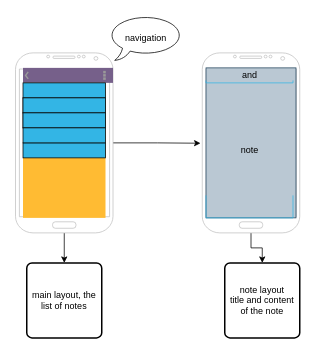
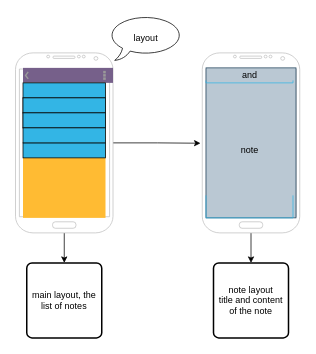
  <mxCell id="0" />
  <mxCell id="1" parent="0" />
  <mxCell id="2" style="edgeStyle=orthogonalEdgeStyle;rounded=0;orthogonalLoop=1;jettySize=auto;html=1;entryX=-0.018;entryY=0.502;entryDx=0;entryDy=0;entryPerimeter=0;" edge="1" parent="1" source="4" target="6"><mxGeometry relative="1" as="geometry" /></mxCell>
  <mxCell id="3" style="edgeStyle=orthogonalEdgeStyle;rounded=0;orthogonalLoop=1;jettySize=auto;html=1;" edge="1" parent="1" source="4" target="20"><mxGeometry relative="1" as="geometry"><mxPoint x="85" y="370" as="targetPoint" /></mxGeometry></mxCell>
  <mxCell id="4" value="" style="verticalLabelPosition=bottom;verticalAlign=top;html=1;shadow=0;dashed=0;strokeWidth=1;shape=mxgraph.android.phone2;strokeColor=#c0c0c0;" vertex="1" parent="1"><mxGeometry x="20" y="70" width="130" height="240" as="geometry" /></mxCell>
  <mxCell id="5" style="edgeStyle=orthogonalEdgeStyle;rounded=0;orthogonalLoop=1;jettySize=auto;html=1;" edge="1" parent="1" source="6" target="21"><mxGeometry relative="1" as="geometry" /></mxCell>
  <mxCell id="6" value="" style="verticalLabelPosition=bottom;verticalAlign=top;html=1;shadow=0;dashed=0;strokeWidth=1;shape=mxgraph.android.phone2;strokeColor=#c0c0c0;" vertex="1" parent="1"><mxGeometry x="269" y="70" width="130" height="240" as="geometry" /></mxCell>
  <mxCell id="7" value="" style="strokeWidth=1;html=1;shadow=0;dashed=0;shape=mxgraph.android.action_bar;fillColor=#76608a;strokeColor=#432D57;strokeWidth=2;fontColor=#ffffff;" vertex="1" parent="1"><mxGeometry x="30" y="90" width="120" height="20" as="geometry" /></mxCell>
- <mxCell id="8" value="navigation" style="whiteSpace=wrap;html=1;shape=mxgraph.basic.oval_callout;direction=east;flipV=0;flipH=0;" vertex="1" parent="1"><mxGeometry x="144" y="20" width="100" height="60" as="geometry" /></mxCell>
+ <mxCell id="8" value="layout" style="whiteSpace=wrap;html=1;shape=mxgraph.basic.oval_callout;direction=east;flipV=0;flipH=0;" vertex="1" parent="1"><mxGeometry x="144" y="20" width="100" height="60" as="geometry" /></mxCell>
  <mxCell id="9" value="" style="verticalLabelPosition=bottom;verticalAlign=top;html=1;shadow=0;dashed=0;strokeWidth=1;shape=rect;fillColor=#33b5e5;" vertex="1" parent="1"><mxGeometry x="30" y="130" width="110" height="20" as="geometry" /></mxCell>
  <mxCell id="10" value="" style="verticalLabelPosition=bottom;verticalAlign=top;html=1;shadow=0;dashed=0;strokeWidth=1;shape=rect;fillColor=#33b5e5;" vertex="1" parent="1"><mxGeometry x="30" y="150" width="110" height="20" as="geometry" /></mxCell>
  <mxCell id="11" value="" style="verticalLabelPosition=bottom;verticalAlign=top;html=1;shadow=0;dashed=0;strokeWidth=1;strokeColor=none;shape=rect;fillColor=#ffbb33;" vertex="1" parent="1"><mxGeometry x="30" y="110" width="110" height="180" as="geometry" /></mxCell>
  <mxCell id="12" value="" style="verticalLabelPosition=bottom;verticalAlign=top;html=1;shadow=0;dashed=0;strokeWidth=1;shape=rect;fillColor=#33b5e5;" vertex="1" parent="1"><mxGeometry x="30" y="110" width="110" height="20" as="geometry" /></mxCell>
  <mxCell id="13" value="" style="verticalLabelPosition=bottom;verticalAlign=top;html=1;shadow=0;dashed=0;strokeWidth=1;shape=rect;fillColor=#33b5e5;" vertex="1" parent="1"><mxGeometry x="30" y="130" width="110" height="20" as="geometry" /></mxCell>
  <mxCell id="14" value="" style="verticalLabelPosition=bottom;verticalAlign=top;html=1;shadow=0;dashed=0;strokeWidth=1;shape=rect;fillColor=#33b5e5;" vertex="1" parent="1"><mxGeometry x="30" y="150" width="110" height="20" as="geometry" /></mxCell>
  <mxCell id="15" value="" style="verticalLabelPosition=bottom;verticalAlign=top;html=1;shadow=0;dashed=0;strokeWidth=1;shape=rect;fillColor=#33b5e5;" vertex="1" parent="1"><mxGeometry x="30" y="190" width="110" height="20" as="geometry" /></mxCell>
  <mxCell id="16" value="" style="verticalLabelPosition=bottom;verticalAlign=top;html=1;shadow=0;dashed=0;strokeWidth=1;shape=rect;fillColor=#33b5e5;" vertex="1" parent="1"><mxGeometry x="30" y="170" width="110" height="20" as="geometry" /></mxCell>
  <mxCell id="17" value="" style="verticalLabelPosition=bottom;verticalAlign=top;html=1;shadow=0;dashed=0;strokeWidth=1;strokeColor=#23445d;shape=rect;fillColor=#bac8d3;" vertex="1" parent="1"><mxGeometry x="274" y="90" width="120" height="200" as="geometry" /></mxCell>
  <mxCell id="18" value="and" style="strokeWidth=1;html=1;shadow=0;dashed=0;shape=mxgraph.android.textfield;align=center;strokeColor=#33b5e5;pointerEvents=1" vertex="1" parent="1"><mxGeometry x="274" y="90" width="116" height="20" as="geometry" /></mxCell>
  <mxCell id="19" value="note" style="strokeWidth=1;html=1;shadow=0;dashed=0;shape=mxgraph.android.textfield;align=center;strokeColor=#33b5e5;pointerEvents=1" vertex="1" parent="1"><mxGeometry x="274" y="110" width="116" height="180" as="geometry" /></mxCell>
  <mxCell id="20" value="main layout, the list of notes&lt;span style=&quot;color: rgba(0 , 0 , 0 , 0) ; font-family: monospace ; font-size: 0px&quot;&gt;%3CmxGraphModel%3E%3Croot%3E%3CmxCell%20id%3D%220%22%2F%3E%3CmxCell%20id%3D%221%22%20parent%3D%220%22%2F%3E%3CmxCell%20id%3D%222%22%20value%3D%22title%22%20style%3D%22strokeWidth%3D1%3Bhtml%3D1%3Bshadow%3D0%3Bdashed%3D0%3Bshape%3Dmxgraph.android.textfield%3Balign%3Dcenter%3BstrokeColor%3D%2333b5e5%3BpointerEvents%3D1%22%20vertex%3D%221%22%20parent%3D%221%22%3E%3CmxGeometry%20x%3D%22444%22%20y%3D%22160%22%20width%3D%22116%22%20height%3D%2220%22%20as%3D%22geometry%22%2F%3E%3C%2FmxCell%3E%3C%2Froot%3E%3C%2FmxGraphModel%3E&lt;/span&gt;" style="rounded=1;whiteSpace=wrap;html=1;absoluteArcSize=1;arcSize=14;strokeWidth=2;" vertex="1" parent="1"><mxGeometry x="35" y="350" width="100" height="100" as="geometry" /></mxCell>
- <mxCell id="21" value="note layout&lt;br&gt;title and content of the note" style="rounded=1;whiteSpace=wrap;html=1;absoluteArcSize=1;arcSize=14;strokeWidth=2;" vertex="1" parent="1"><mxGeometry x="299" y="350" width="100" height="100" as="geometry" /></mxCell>
+ <mxCell id="21" value="note layout&lt;br&gt;title and content of the note" style="rounded=1;whiteSpace=wrap;html=1;absoluteArcSize=1;arcSize=14;strokeWidth=2;" vertex="1" parent="1"><mxGeometry x="284" y="350" width="100" height="100" as="geometry" /></mxCell>
